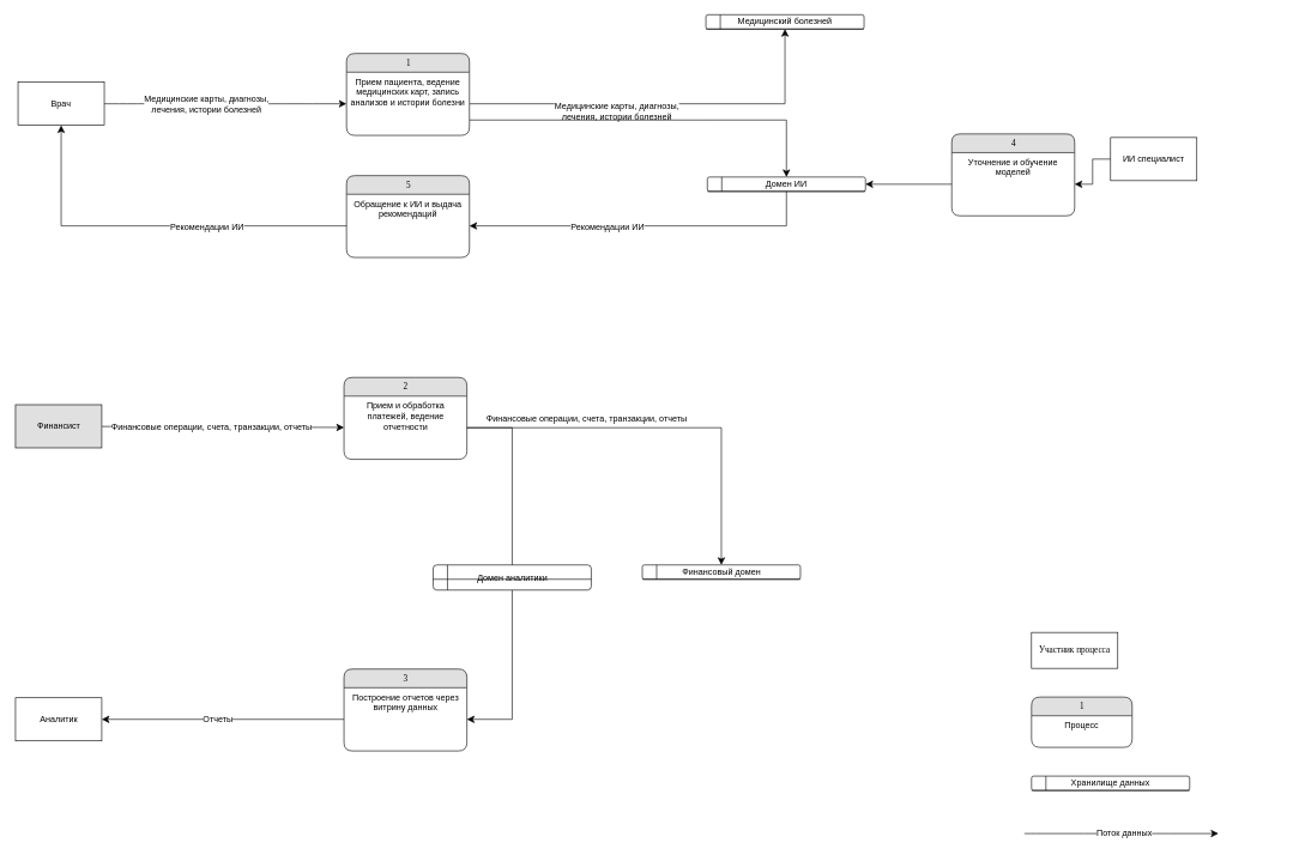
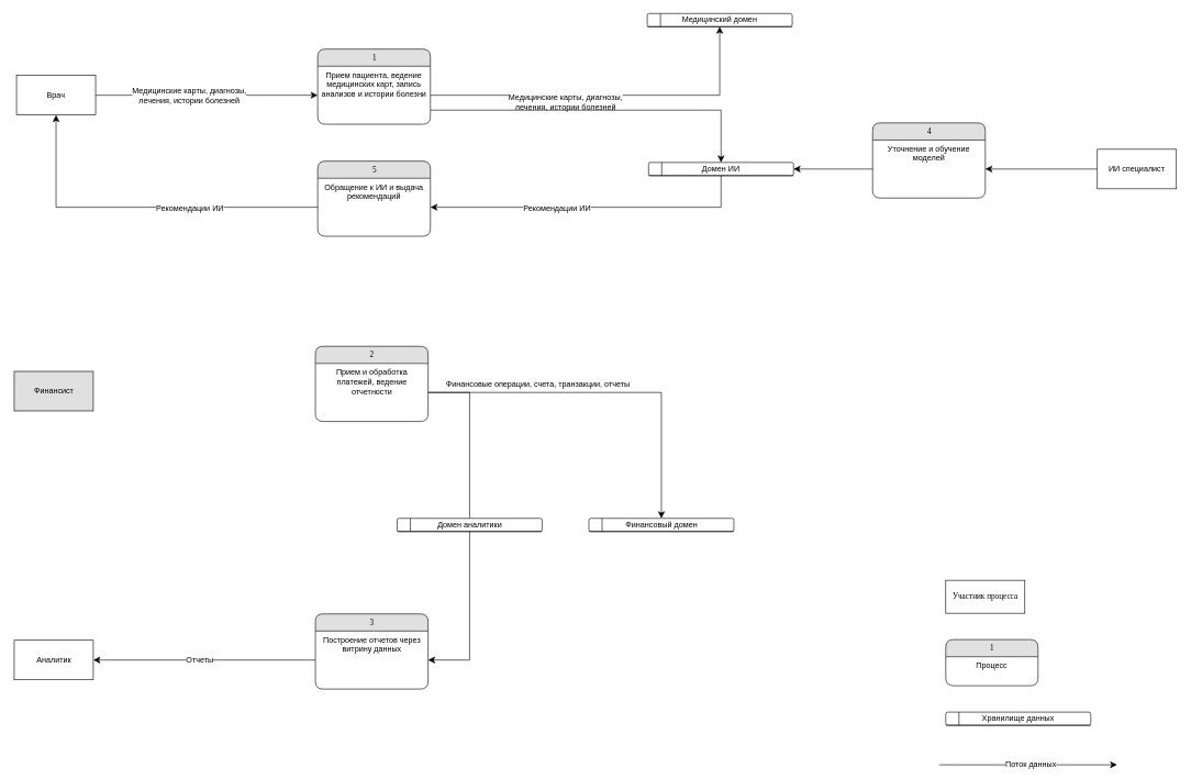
  <mxCell id="0" />
  <mxCell id="1" parent="0" />
  <mxCell id="2" style="edgeStyle=orthogonalEdgeStyle;rounded=0;orthogonalLoop=1;jettySize=auto;html=1;fontSize=12;startSize=8;endSize=8;" edge="1" parent="1" source="22" target="10"><mxGeometry relative="1" as="geometry"><mxPoint x="1061.5" y="641.292" as="sourcePoint" /></mxGeometry></mxCell>
  <mxCell id="3" value="Финансовые операции, счета, транзакции, отчеты" style="edgeLabel;html=1;align=center;verticalAlign=middle;resizable=0;points=[];fontSize=12;" vertex="1" connectable="0" parent="2"><mxGeometry x="-0.045" y="-2" relative="1" as="geometry"><mxPoint x="-94" y="-15" as="offset" /></mxGeometry></mxCell>
  <mxCell id="4" style="edgeStyle=none;curved=1;rounded=0;orthogonalLoop=1;jettySize=auto;html=1;fontSize=12;startSize=8;endSize=8;" edge="1" parent="1" source="6" target="20"><mxGeometry relative="1" as="geometry" /></mxCell>
  <mxCell id="5" value="Медицинские карты, диагнозы,&lt;div&gt;лечения, истории болезней&lt;/div&gt;" style="edgeLabel;html=1;align=center;verticalAlign=middle;resizable=0;points=[];fontSize=12;" vertex="1" connectable="0" parent="4"><mxGeometry x="-0.161" y="1" relative="1" as="geometry"><mxPoint as="offset" /></mxGeometry></mxCell>
  <mxCell id="6" value="Врач" style="rounded=0;whiteSpace=wrap;html=1;" vertex="1" parent="1"><mxGeometry x="24" y="114" width="120" height="60" as="geometry" /></mxCell>
- <mxCell id="7" style="edgeStyle=none;curved=1;rounded=0;orthogonalLoop=1;jettySize=auto;html=1;fontSize=12;startSize=8;endSize=8;" edge="1" parent="1" source="9" target="22"><mxGeometry relative="1" as="geometry"><mxPoint x="495.5" y="648" as="targetPoint" /></mxGeometry></mxCell>
- <mxCell id="8" value="Финансовые операции, счета, транзакции, отчеты" style="edgeLabel;html=1;align=center;verticalAlign=middle;resizable=0;points=[];fontSize=12;" vertex="1" connectable="0" parent="7"><mxGeometry x="-0.098" y="-1" relative="1" as="geometry"><mxPoint as="offset" /></mxGeometry></mxCell>
  <mxCell id="9" value="Финансист" style="rounded=0;whiteSpace=wrap;html=1;fillColor=#e0e0e0;" vertex="1" parent="1"><mxGeometry x="20.5" y="563" width="120" height="60" as="geometry" /></mxCell>
  <mxCell id="10" value="Финансовый домен" style="shape=internalStorage;whiteSpace=wrap;html=1;backgroundOutline=1;rounded=1;" vertex="1" parent="1"><mxGeometry x="892.5" y="786" width="220" height="20" as="geometry" /></mxCell>
- <mxCell id="11" value="Медицинский болезней" style="shape=internalStorage;whiteSpace=wrap;html=1;backgroundOutline=1;rounded=1;" vertex="1" parent="1"><mxGeometry x="981" y="20" width="220" height="20" as="geometry" /></mxCell>
+ <mxCell id="11" value="Медицинский домен" style="shape=internalStorage;whiteSpace=wrap;html=1;backgroundOutline=1;rounded=1;" vertex="1" parent="1"><mxGeometry x="981" y="20" width="220" height="20" as="geometry" /></mxCell>
  <mxCell id="12" style="edgeStyle=orthogonalEdgeStyle;shape=connector;rounded=0;orthogonalLoop=1;jettySize=auto;html=1;strokeColor=default;align=center;verticalAlign=middle;fontFamily=Helvetica;fontSize=12;fontColor=default;labelBackgroundColor=default;startSize=8;endArrow=classic;endSize=8;" edge="1" parent="1" source="14" target="36"><mxGeometry relative="1" as="geometry" /></mxCell>
  <mxCell id="13" value="Рекомендации ИИ" style="edgeLabel;html=1;align=center;verticalAlign=middle;resizable=0;points=[];fontSize=12;fontFamily=Helvetica;fontColor=default;labelBackgroundColor=default;" vertex="1" connectable="0" parent="12"><mxGeometry x="0.217" y="1" relative="1" as="geometry"><mxPoint as="offset" /></mxGeometry></mxCell>
  <mxCell id="14" value="Домен ИИ" style="shape=internalStorage;whiteSpace=wrap;html=1;backgroundOutline=1;rounded=1;" vertex="1" parent="1"><mxGeometry x="983" y="246" width="220" height="20" as="geometry" /></mxCell>
  <mxCell id="15" style="edgeStyle=orthogonalEdgeStyle;shape=connector;rounded=0;orthogonalLoop=1;jettySize=auto;html=1;entryX=1;entryY=0.5;entryDx=0;entryDy=0;strokeColor=default;align=center;verticalAlign=middle;fontFamily=Helvetica;fontSize=12;fontColor=default;labelBackgroundColor=default;startSize=8;endArrow=classic;endSize=8;" edge="1" parent="1" source="16" target="27"><mxGeometry relative="1" as="geometry" /></mxCell>
- <mxCell id="16" value="Домен аналитики" style="shape=internalStorage;whiteSpace=wrap;html=1;backgroundOutline=1;rounded=1;" vertex="1" parent="1"><mxGeometry x="601.5" y="786" width="220" height="35" as="geometry" /></mxCell>
+ <mxCell id="16" value="Домен аналитики" style="shape=internalStorage;whiteSpace=wrap;html=1;backgroundOutline=1;rounded=1;" vertex="1" parent="1"><mxGeometry x="601.5" y="786" width="220" height="20" as="geometry" /></mxCell>
  <mxCell id="17" style="edgeStyle=orthogonalEdgeStyle;rounded=0;orthogonalLoop=1;jettySize=auto;html=1;fontSize=12;startSize=8;endSize=8;" edge="1" parent="1" source="20" target="11"><mxGeometry relative="1" as="geometry" /></mxCell>
  <mxCell id="18" value="Медицинские карты, диагнозы,&lt;div&gt;лечения, истории болезней&lt;/div&gt;" style="edgeLabel;html=1;align=center;verticalAlign=middle;resizable=0;points=[];fontSize=12;fontFamily=Helvetica;fontColor=default;labelBackgroundColor=default;" vertex="1" connectable="0" parent="17"><mxGeometry x="-0.022" y="1" relative="1" as="geometry"><mxPoint x="-62" y="11" as="offset" /></mxGeometry></mxCell>
  <mxCell id="19" value="1" style="swimlane;html=1;fontStyle=0;childLayout=stackLayout;horizontal=1;startSize=26;fillColor=#e0e0e0;horizontalStack=0;resizeParent=1;resizeLast=0;collapsible=1;marginBottom=0;swimlaneFillColor=#ffffff;align=center;rounded=1;shadow=0;comic=0;labelBackgroundColor=none;strokeWidth=1;fontFamily=Verdana;fontSize=12" vertex="1" parent="1"><mxGeometry x="481" y="74" width="171" height="114" as="geometry" /></mxCell>
  <mxCell id="20" value="Прием пациента, ведение медицинских карт, запись анализов и истории болезни" style="text;html=1;strokeColor=none;fillColor=none;spacingLeft=4;spacingRight=4;whiteSpace=wrap;overflow=hidden;rotatable=0;points=[[0,0.5],[1,0.5]];portConstraint=eastwest;align=center;" vertex="1" parent="19"><mxGeometry y="26" width="171" height="88" as="geometry" /></mxCell>
  <mxCell id="21" value="2" style="swimlane;html=1;fontStyle=0;childLayout=stackLayout;horizontal=1;startSize=26;fillColor=#e0e0e0;horizontalStack=0;resizeParent=1;resizeLast=0;collapsible=1;marginBottom=0;swimlaneFillColor=#ffffff;align=center;rounded=1;shadow=0;comic=0;labelBackgroundColor=none;strokeWidth=1;fontFamily=Verdana;fontSize=12" vertex="1" parent="1"><mxGeometry x="477.5" y="525" width="171" height="114" as="geometry" /></mxCell>
  <mxCell id="22" value="Прием и обработка платежей, ведение отчетности" style="text;html=1;strokeColor=none;fillColor=none;spacingLeft=4;spacingRight=4;whiteSpace=wrap;overflow=hidden;rotatable=0;points=[[0,0.5],[1,0.5]];portConstraint=eastwest;align=center;" vertex="1" parent="21"><mxGeometry y="26" width="171" height="88" as="geometry" /></mxCell>
  <mxCell id="23" style="edgeStyle=orthogonalEdgeStyle;rounded=0;orthogonalLoop=1;jettySize=auto;html=1;fontSize=12;startSize=8;endSize=8;endArrow=none;" edge="1" parent="1" source="22" target="16"><mxGeometry relative="1" as="geometry" /></mxCell>
  <mxCell id="24" style="edgeStyle=orthogonalEdgeStyle;shape=connector;rounded=0;orthogonalLoop=1;jettySize=auto;html=1;strokeColor=default;align=center;verticalAlign=middle;fontFamily=Helvetica;fontSize=12;fontColor=default;labelBackgroundColor=default;startSize=8;endArrow=classic;endSize=8;exitX=1.002;exitY=0.757;exitDx=0;exitDy=0;exitPerimeter=0;" edge="1" parent="1" source="20" target="14"><mxGeometry relative="1" as="geometry" /></mxCell>
  <mxCell id="25" value="Аналитик" style="rounded=0;whiteSpace=wrap;html=1;" vertex="1" parent="1"><mxGeometry x="20.5" y="971" width="120" height="60" as="geometry" /></mxCell>
  <mxCell id="26" value="3" style="swimlane;html=1;fontStyle=0;childLayout=stackLayout;horizontal=1;startSize=26;fillColor=#e0e0e0;horizontalStack=0;resizeParent=1;resizeLast=0;collapsible=1;marginBottom=0;swimlaneFillColor=#ffffff;align=center;rounded=1;shadow=0;comic=0;labelBackgroundColor=none;strokeWidth=1;fontFamily=Verdana;fontSize=12" vertex="1" parent="1"><mxGeometry x="477.5" y="931" width="171" height="114" as="geometry" /></mxCell>
  <mxCell id="27" value="Построение отчетов через витрину данных" style="text;html=1;strokeColor=none;fillColor=none;spacingLeft=4;spacingRight=4;whiteSpace=wrap;overflow=hidden;rotatable=0;points=[[0,0.5],[1,0.5]];portConstraint=eastwest;align=center;" vertex="1" parent="26"><mxGeometry y="26" width="171" height="88" as="geometry" /></mxCell>
  <mxCell id="28" style="edgeStyle=orthogonalEdgeStyle;shape=connector;rounded=0;orthogonalLoop=1;jettySize=auto;html=1;entryX=1;entryY=0.5;entryDx=0;entryDy=0;strokeColor=default;align=center;verticalAlign=middle;fontFamily=Helvetica;fontSize=12;fontColor=default;labelBackgroundColor=default;startSize=8;endArrow=classic;endSize=8;" edge="1" parent="1" source="27" target="25"><mxGeometry relative="1" as="geometry" /></mxCell>
  <mxCell id="29" value="Отчеты" style="edgeLabel;html=1;align=center;verticalAlign=middle;resizable=0;points=[];fontSize=12;fontFamily=Helvetica;fontColor=default;labelBackgroundColor=default;" vertex="1" connectable="0" parent="28"><mxGeometry x="0.047" y="-1" relative="1" as="geometry"><mxPoint as="offset" /></mxGeometry></mxCell>
  <mxCell id="30" style="edgeStyle=orthogonalEdgeStyle;shape=connector;rounded=0;orthogonalLoop=1;jettySize=auto;html=1;strokeColor=default;align=center;verticalAlign=middle;fontFamily=Helvetica;fontSize=12;fontColor=default;labelBackgroundColor=default;startSize=8;endArrow=classic;endSize=8;" edge="1" parent="1" source="31" target="33"><mxGeometry relative="1" as="geometry" /></mxCell>
- <mxCell id="31" value="ИИ специалист" style="rounded=0;whiteSpace=wrap;html=1;" vertex="1" parent="1"><mxGeometry x="1544" y="191" width="120" height="60" as="geometry" /></mxCell>
+ <mxCell id="31" value="ИИ специалист" style="rounded=0;whiteSpace=wrap;html=1;" vertex="1" parent="1"><mxGeometry x="1664" y="226" width="120" height="60" as="geometry" /></mxCell>
  <mxCell id="32" value="4" style="swimlane;html=1;fontStyle=0;childLayout=stackLayout;horizontal=1;startSize=26;fillColor=#e0e0e0;horizontalStack=0;resizeParent=1;resizeLast=0;collapsible=1;marginBottom=0;swimlaneFillColor=#ffffff;align=center;rounded=1;shadow=0;comic=0;labelBackgroundColor=none;strokeWidth=1;fontFamily=Verdana;fontSize=12" vertex="1" parent="1"><mxGeometry x="1323" y="186" width="171" height="114" as="geometry" /></mxCell>
  <mxCell id="33" value="Уточнение и обучение моделей" style="text;html=1;strokeColor=none;fillColor=none;spacingLeft=4;spacingRight=4;whiteSpace=wrap;overflow=hidden;rotatable=0;points=[[0,0.5],[1,0.5]];portConstraint=eastwest;align=center;" vertex="1" parent="32"><mxGeometry y="26" width="171" height="88" as="geometry" /></mxCell>
  <mxCell id="34" style="edgeStyle=orthogonalEdgeStyle;shape=connector;rounded=0;orthogonalLoop=1;jettySize=auto;html=1;strokeColor=default;align=center;verticalAlign=middle;fontFamily=Helvetica;fontSize=12;fontColor=default;labelBackgroundColor=default;startSize=8;endArrow=classic;endSize=8;" edge="1" parent="1" source="33" target="14"><mxGeometry relative="1" as="geometry" /></mxCell>
  <mxCell id="35" value="5" style="swimlane;html=1;fontStyle=0;childLayout=stackLayout;horizontal=1;startSize=26;fillColor=#e0e0e0;horizontalStack=0;resizeParent=1;resizeLast=0;collapsible=1;marginBottom=0;swimlaneFillColor=#ffffff;align=center;rounded=1;shadow=0;comic=0;labelBackgroundColor=none;strokeWidth=1;fontFamily=Verdana;fontSize=12" vertex="1" parent="1"><mxGeometry x="481" y="244" width="171" height="114" as="geometry" /></mxCell>
  <mxCell id="36" value="Обращение к ИИ и выдача рекомендаций" style="text;html=1;strokeColor=none;fillColor=none;spacingLeft=4;spacingRight=4;whiteSpace=wrap;overflow=hidden;rotatable=0;points=[[0,0.5],[1,0.5]];portConstraint=eastwest;align=center;" vertex="1" parent="35"><mxGeometry y="26" width="171" height="88" as="geometry" /></mxCell>
  <mxCell id="37" style="edgeStyle=orthogonalEdgeStyle;shape=connector;rounded=0;orthogonalLoop=1;jettySize=auto;html=1;entryX=0.5;entryY=1;entryDx=0;entryDy=0;strokeColor=default;align=center;verticalAlign=middle;fontFamily=Helvetica;fontSize=12;fontColor=default;labelBackgroundColor=default;startSize=8;endArrow=classic;endSize=8;" edge="1" parent="1" source="36" target="6"><mxGeometry relative="1" as="geometry" /></mxCell>
  <mxCell id="38" value="Рекомендации ИИ" style="edgeLabel;html=1;align=center;verticalAlign=middle;resizable=0;points=[];fontSize=12;fontFamily=Helvetica;fontColor=default;labelBackgroundColor=default;" vertex="1" connectable="0" parent="37"><mxGeometry x="-0.273" y="1" relative="1" as="geometry"><mxPoint as="offset" /></mxGeometry></mxCell>
  <mxCell id="39" value="Участник процесса" style="whiteSpace=wrap;html=1;rounded=0;shadow=0;comic=0;labelBackgroundColor=none;strokeWidth=1;fontFamily=Verdana;fontSize=12;align=center;" vertex="1" parent="1"><mxGeometry x="1434" y="880" width="120" height="50" as="geometry" /></mxCell>
  <mxCell id="40" value="1" style="swimlane;html=1;fontStyle=0;childLayout=stackLayout;horizontal=1;startSize=26;fillColor=#e0e0e0;horizontalStack=0;resizeParent=1;resizeLast=0;collapsible=1;marginBottom=0;swimlaneFillColor=#ffffff;align=center;rounded=1;shadow=0;comic=0;labelBackgroundColor=none;strokeWidth=1;fontFamily=Verdana;fontSize=12" vertex="1" parent="1"><mxGeometry x="1434" y="970" width="140" height="70" as="geometry" /></mxCell>
  <mxCell id="41" value="Процесс" style="text;html=1;strokeColor=none;fillColor=none;spacingLeft=4;spacingRight=4;whiteSpace=wrap;overflow=hidden;rotatable=0;points=[[0,0.5],[1,0.5]];portConstraint=eastwest;align=center;" vertex="1" parent="40"><mxGeometry y="26" width="140" height="44" as="geometry" /></mxCell>
  <mxCell id="42" value="Хранилище данных" style="shape=internalStorage;whiteSpace=wrap;html=1;backgroundOutline=1;rounded=1;" vertex="1" parent="1"><mxGeometry x="1434" y="1080" width="220" height="20" as="geometry" /></mxCell>
  <mxCell id="43" style="edgeStyle=none;curved=1;rounded=0;orthogonalLoop=1;jettySize=auto;html=1;fontSize=12;startSize=8;endSize=8;entryX=0;entryY=0.5;entryDx=0;entryDy=0;" edge="1" parent="1"><mxGeometry relative="1" as="geometry"><mxPoint x="1424" y="1160" as="sourcePoint" /><mxPoint x="1694" y="1160" as="targetPoint" /></mxGeometry></mxCell>
  <mxCell id="44" value="Поток данных" style="edgeLabel;html=1;align=center;verticalAlign=middle;resizable=0;points=[];fontSize=12;" vertex="1" connectable="0" parent="43"><mxGeometry x="0.024" y="2" relative="1" as="geometry"><mxPoint as="offset" /></mxGeometry></mxCell>
